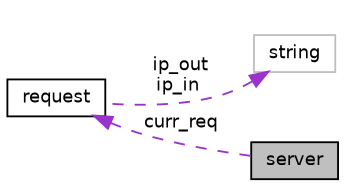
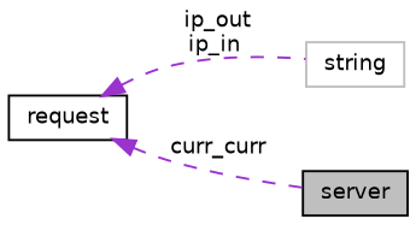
  digraph {
    rankdir=LR
    node [color=black fillcolor=white fontname=Helvetica fontsize=10 shape=record style=filled]
    edge [color=darkorchid3 dir=back fontname=Helvetica fontsize=10 labelfontname=Helvetica labelfontsize=10 style=dashed]
    n1 [fillcolor=grey75 fontcolor=black height=0.2 label=server width=0.4]
    n2 [color=grey75 height=0.2 label=string width=0.4]
    n3 [height=0.2 label=request width=0.4]
-   n2 -> n3 [label=" ip_out\nip_in"]
-   n3 -> n1 [label=" curr_req"]
+   n3 -> n2 [label=" ip_out\nip_in"]
+   n3 -> n1 [label=" curr_curr"]
  }
